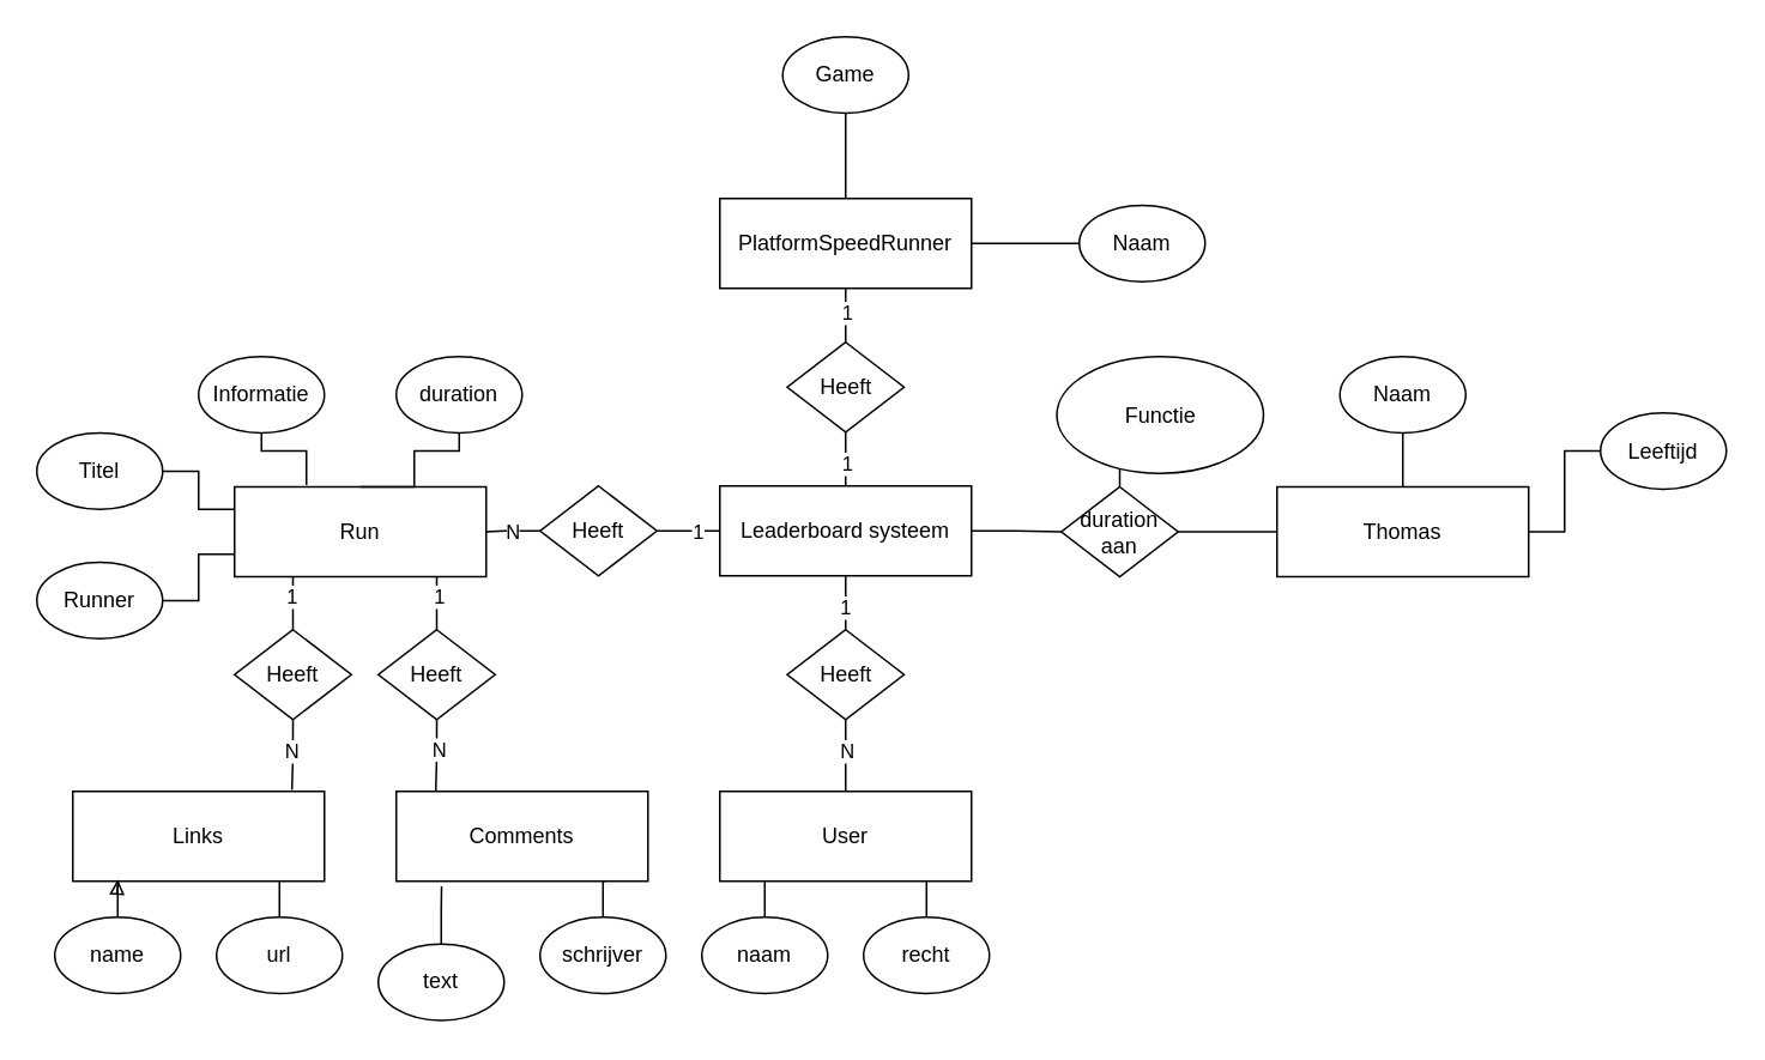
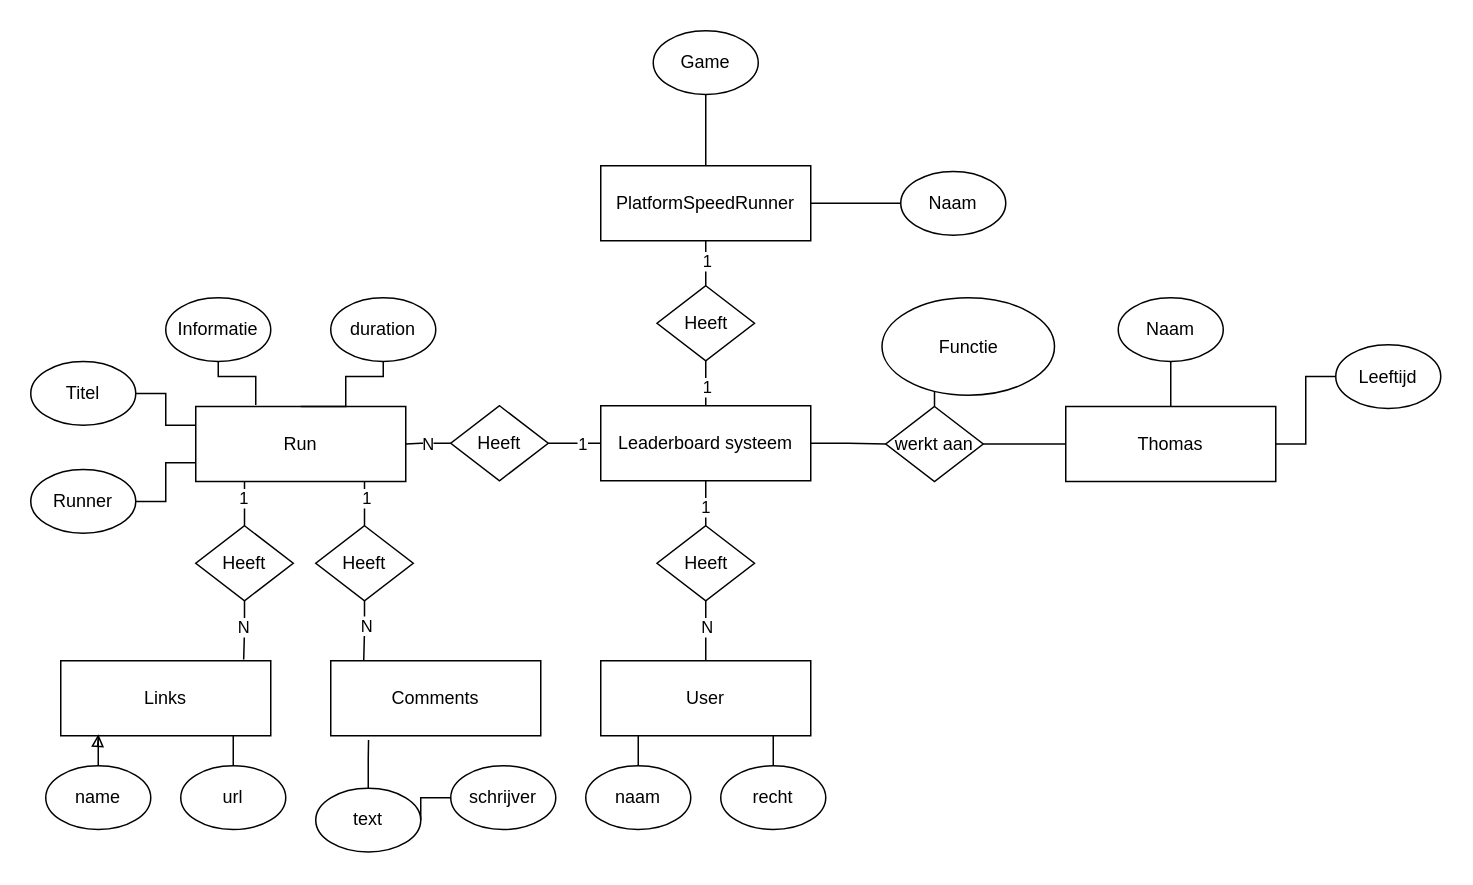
  <mxCell id="0" />
  <mxCell id="1" parent="0" />
  <mxCell id="2" style="edgeStyle=orthogonalEdgeStyle;rounded=0;orthogonalLoop=1;jettySize=auto;html=1;entryX=0;entryY=0.5;entryDx=0;entryDy=0;endArrow=none;endFill=0;" edge="1" parent="1" source="6" target="7"><mxGeometry relative="1" as="geometry" /></mxCell>
  <mxCell id="3" style="edgeStyle=orthogonalEdgeStyle;rounded=0;orthogonalLoop=1;jettySize=auto;html=1;entryX=0.5;entryY=1;entryDx=0;entryDy=0;endArrow=none;endFill=0;" edge="1" parent="1" source="6" target="11"><mxGeometry relative="1" as="geometry"><mxPoint x="470" y="65" as="targetPoint" /></mxGeometry></mxCell>
  <mxCell id="4" style="edgeStyle=orthogonalEdgeStyle;rounded=0;orthogonalLoop=1;jettySize=auto;html=1;entryX=0.5;entryY=0;entryDx=0;entryDy=0;endArrow=none;endFill=0;" edge="1" parent="1" source="6" target="10"><mxGeometry relative="1" as="geometry" /></mxCell>
  <mxCell id="5" value="1" style="edgeLabel;html=1;align=center;verticalAlign=middle;resizable=0;points=[];" vertex="1" connectable="0" parent="4"><mxGeometry x="-0.476" relative="1" as="geometry"><mxPoint as="offset" /></mxGeometry></mxCell>
  <mxCell id="6" value="PlatformSpeedRunner" style="rounded=0;whiteSpace=wrap;html=1;" vertex="1" parent="1"><mxGeometry x="400" y="110" width="140" height="50" as="geometry" /></mxCell>
  <mxCell id="7" value="Naam" style="ellipse;whiteSpace=wrap;html=1;" vertex="1" parent="1"><mxGeometry x="600" y="113.75" width="70" height="42.5" as="geometry" /></mxCell>
  <mxCell id="8" style="edgeStyle=orthogonalEdgeStyle;rounded=0;orthogonalLoop=1;jettySize=auto;html=1;entryX=0.5;entryY=0;entryDx=0;entryDy=0;endArrow=none;endFill=0;" edge="1" parent="1" source="10" target="17"><mxGeometry relative="1" as="geometry" /></mxCell>
  <mxCell id="9" value="1" style="edgeLabel;html=1;align=center;verticalAlign=middle;resizable=0;points=[];" vertex="1" connectable="0" parent="8"><mxGeometry x="-0.31" relative="1" as="geometry"><mxPoint as="offset" /></mxGeometry></mxCell>
  <mxCell id="10" value="Heeft" style="rhombus;whiteSpace=wrap;html=1;" vertex="1" parent="1"><mxGeometry x="437.5" y="190" width="65" height="50" as="geometry" /></mxCell>
  <mxCell id="11" value="Game" style="ellipse;whiteSpace=wrap;html=1;" vertex="1" parent="1"><mxGeometry x="435" y="20" width="70" height="42.5" as="geometry" /></mxCell>
  <mxCell id="12" style="edgeStyle=orthogonalEdgeStyle;rounded=0;orthogonalLoop=1;jettySize=auto;html=1;entryX=1;entryY=0.5;entryDx=0;entryDy=0;endArrow=none;endFill=0;" edge="1" parent="1" source="17" target="20"><mxGeometry relative="1" as="geometry" /></mxCell>
  <mxCell id="13" value="1" style="edgeLabel;html=1;align=center;verticalAlign=middle;resizable=0;points=[];" vertex="1" connectable="0" parent="12"><mxGeometry x="-0.432" relative="1" as="geometry"><mxPoint as="offset" /></mxGeometry></mxCell>
  <mxCell id="14" style="edgeStyle=orthogonalEdgeStyle;rounded=0;orthogonalLoop=1;jettySize=auto;html=1;entryX=0.5;entryY=0;entryDx=0;entryDy=0;endArrow=none;endFill=0;" edge="1" parent="1" source="17" target="52"><mxGeometry relative="1" as="geometry" /></mxCell>
  <mxCell id="15" value="1" style="edgeLabel;html=1;align=center;verticalAlign=middle;resizable=0;points=[];" vertex="1" connectable="0" parent="14"><mxGeometry x="-0.338" y="-1" relative="1" as="geometry"><mxPoint as="offset" /></mxGeometry></mxCell>
  <mxCell id="16" style="edgeStyle=orthogonalEdgeStyle;rounded=0;orthogonalLoop=1;jettySize=auto;html=1;entryX=0;entryY=0.5;entryDx=0;entryDy=0;endArrow=none;endFill=0;" edge="1" parent="1" source="17" target="60"><mxGeometry relative="1" as="geometry" /></mxCell>
  <mxCell id="17" value="Leaderboard systeem" style="rounded=0;whiteSpace=wrap;html=1;" vertex="1" parent="1"><mxGeometry x="400" y="270" width="140" height="50" as="geometry" /></mxCell>
  <mxCell id="18" style="edgeStyle=orthogonalEdgeStyle;rounded=0;orthogonalLoop=1;jettySize=auto;html=1;entryX=1;entryY=0.5;entryDx=0;entryDy=0;endArrow=none;endFill=0;" edge="1" parent="1" source="20" target="25"><mxGeometry relative="1" as="geometry" /></mxCell>
  <mxCell id="19" value="N" style="edgeLabel;html=1;align=center;verticalAlign=middle;resizable=0;points=[];" vertex="1" connectable="0" parent="18"><mxGeometry x="0.039" relative="1" as="geometry"><mxPoint as="offset" /></mxGeometry></mxCell>
  <mxCell id="20" value="Heeft" style="rhombus;whiteSpace=wrap;html=1;" vertex="1" parent="1"><mxGeometry x="300" y="270" width="65" height="50" as="geometry" /></mxCell>
  <mxCell id="21" style="edgeStyle=orthogonalEdgeStyle;rounded=0;orthogonalLoop=1;jettySize=auto;html=1;entryX=0.5;entryY=0;entryDx=0;entryDy=0;endArrow=none;endFill=0;" edge="1" parent="1" source="25" target="39"><mxGeometry relative="1" as="geometry"><Array as="points"><mxPoint x="243" y="341" /></Array></mxGeometry></mxCell>
  <mxCell id="22" value="1" style="edgeLabel;html=1;align=center;verticalAlign=middle;resizable=0;points=[];" vertex="1" connectable="0" parent="21"><mxGeometry x="-0.24" y="1" relative="1" as="geometry"><mxPoint as="offset" /></mxGeometry></mxCell>
  <mxCell id="23" style="edgeStyle=orthogonalEdgeStyle;rounded=0;orthogonalLoop=1;jettySize=auto;html=1;entryX=0.5;entryY=0;entryDx=0;entryDy=0;endArrow=none;endFill=0;" edge="1" parent="1" source="25" target="36"><mxGeometry relative="1" as="geometry"><Array as="points"><mxPoint x="163" y="341" /></Array></mxGeometry></mxCell>
  <mxCell id="24" value="1" style="edgeLabel;html=1;align=center;verticalAlign=middle;resizable=0;points=[];" vertex="1" connectable="0" parent="23"><mxGeometry x="-0.24" y="-1" relative="1" as="geometry"><mxPoint as="offset" /></mxGeometry></mxCell>
  <mxCell id="25" value="Run" style="rounded=0;whiteSpace=wrap;html=1;" vertex="1" parent="1"><mxGeometry x="130" y="270.5" width="140" height="50" as="geometry" /></mxCell>
  <mxCell id="26" style="edgeStyle=orthogonalEdgeStyle;rounded=0;orthogonalLoop=1;jettySize=auto;html=1;endArrow=none;endFill=0;" edge="1" parent="1" source="27"><mxGeometry relative="1" as="geometry"><mxPoint x="170" y="269.5" as="targetPoint" /><Array as="points"><mxPoint x="145" y="250.5" /><mxPoint x="170" y="250.5" /></Array></mxGeometry></mxCell>
  <mxCell id="27" value="Informatie" style="ellipse;whiteSpace=wrap;html=1;" vertex="1" parent="1"><mxGeometry x="110" y="198" width="70" height="42.5" as="geometry" /></mxCell>
  <mxCell id="28" style="edgeStyle=orthogonalEdgeStyle;orthogonalLoop=1;jettySize=auto;html=1;entryX=0;entryY=0.25;entryDx=0;entryDy=0;endArrow=none;endFill=0;exitX=1;exitY=0.5;exitDx=0;exitDy=0;rounded=0;" edge="1" parent="1" source="29" target="25"><mxGeometry relative="1" as="geometry"><Array as="points"><mxPoint x="110" y="261.5" /><mxPoint x="110" y="283.5" /></Array></mxGeometry></mxCell>
  <mxCell id="29" value="Titel" style="ellipse;whiteSpace=wrap;html=1;" vertex="1" parent="1"><mxGeometry x="20" y="240.5" width="70" height="42.5" as="geometry" /></mxCell>
  <mxCell id="30" style="edgeStyle=orthogonalEdgeStyle;rounded=0;orthogonalLoop=1;jettySize=auto;html=1;entryX=0;entryY=0.75;entryDx=0;entryDy=0;endArrow=none;endFill=0;" edge="1" parent="1" source="31" target="25"><mxGeometry relative="1" as="geometry" /></mxCell>
  <mxCell id="31" value="Runner" style="ellipse;whiteSpace=wrap;html=1;" vertex="1" parent="1"><mxGeometry x="20" y="312.5" width="70" height="42.5" as="geometry" /></mxCell>
  <mxCell id="32" style="edgeStyle=orthogonalEdgeStyle;rounded=0;orthogonalLoop=1;jettySize=auto;html=1;entryX=0.5;entryY=0;entryDx=0;entryDy=0;endArrow=none;endFill=0;exitX=0.5;exitY=1;exitDx=0;exitDy=0;" edge="1" parent="1" source="33" target="25"><mxGeometry relative="1" as="geometry"><Array as="points"><mxPoint x="255" y="250.5" /><mxPoint x="230" y="250.5" /><mxPoint x="230" y="270.5" /></Array></mxGeometry></mxCell>
  <mxCell id="33" value="duration" style="ellipse;whiteSpace=wrap;html=1;" vertex="1" parent="1"><mxGeometry x="220" y="198" width="70" height="42.5" as="geometry" /></mxCell>
  <mxCell id="34" style="edgeStyle=orthogonalEdgeStyle;rounded=0;orthogonalLoop=1;jettySize=auto;html=1;entryX=0.871;entryY=-0.017;entryDx=0;entryDy=0;entryPerimeter=0;endArrow=none;endFill=0;" edge="1" parent="1" source="36" target="40"><mxGeometry relative="1" as="geometry" /></mxCell>
  <mxCell id="35" value="N" style="edgeLabel;html=1;align=center;verticalAlign=middle;resizable=0;points=[];" vertex="1" connectable="0" parent="34"><mxGeometry x="-0.156" y="-1" relative="1" as="geometry"><mxPoint as="offset" /></mxGeometry></mxCell>
  <mxCell id="36" value="Heeft" style="rhombus;whiteSpace=wrap;html=1;" vertex="1" parent="1"><mxGeometry x="130" y="350" width="65" height="50" as="geometry" /></mxCell>
  <mxCell id="37" style="edgeStyle=orthogonalEdgeStyle;rounded=0;orthogonalLoop=1;jettySize=auto;html=1;entryX=0.157;entryY=-0.003;entryDx=0;entryDy=0;entryPerimeter=0;endArrow=none;endFill=0;" edge="1" parent="1" source="39" target="41"><mxGeometry relative="1" as="geometry" /></mxCell>
  <mxCell id="38" value="N" style="edgeLabel;html=1;align=center;verticalAlign=middle;resizable=0;points=[];" vertex="1" connectable="0" parent="37"><mxGeometry x="-0.224" y="1" relative="1" as="geometry"><mxPoint as="offset" /></mxGeometry></mxCell>
  <mxCell id="39" value="Heeft" style="rhombus;whiteSpace=wrap;html=1;" vertex="1" parent="1"><mxGeometry x="210" y="350" width="65" height="50" as="geometry" /></mxCell>
  <mxCell id="40" value="Links" style="rounded=0;whiteSpace=wrap;html=1;" vertex="1" parent="1"><mxGeometry x="40" y="440" width="140" height="50" as="geometry" /></mxCell>
  <mxCell id="41" value="Comments" style="rounded=0;whiteSpace=wrap;html=1;" vertex="1" parent="1"><mxGeometry x="220" y="440" width="140" height="50" as="geometry" /></mxCell>
  <mxCell id="42" style="edgeStyle=orthogonalEdgeStyle;rounded=0;orthogonalLoop=1;jettySize=auto;html=1;entryX=0.179;entryY=0.979;entryDx=0;entryDy=0;entryPerimeter=0;endArrow=block;endFill=0;" edge="1" parent="1" source="43" target="40"><mxGeometry relative="1" as="geometry" /></mxCell>
  <mxCell id="43" value="name" style="ellipse;whiteSpace=wrap;html=1;" vertex="1" parent="1"><mxGeometry x="30" y="510" width="70" height="42.5" as="geometry" /></mxCell>
  <mxCell id="44" style="edgeStyle=orthogonalEdgeStyle;rounded=0;orthogonalLoop=1;jettySize=auto;html=1;endArrow=none;endFill=0;" edge="1" parent="1" source="45"><mxGeometry relative="1" as="geometry"><mxPoint x="155" y="491" as="targetPoint" /></mxGeometry></mxCell>
  <mxCell id="45" value="url" style="ellipse;whiteSpace=wrap;html=1;" vertex="1" parent="1"><mxGeometry x="120" y="510" width="70" height="42.5" as="geometry" /></mxCell>
- <mxCell id="46" style="edgeStyle=orthogonalEdgeStyle;rounded=0;orthogonalLoop=1;jettySize=auto;html=1;entryX=0.829;entryY=0.984;entryDx=0;entryDy=0;entryPerimeter=0;endArrow=none;endFill=0;" edge="1" parent="1" source="47" target="41"><mxGeometry relative="1" as="geometry" /></mxCell>
+ <mxCell id="46" style="edgeStyle=orthogonalEdgeStyle;rounded=0;orthogonalLoop=1;jettySize=auto;html=1;endArrow=none;endFill=0;" edge="1" parent="1" source="47" target="49"><mxGeometry relative="1" as="geometry" /></mxCell>
  <mxCell id="47" value="schrijver" style="ellipse;whiteSpace=wrap;html=1;" vertex="1" parent="1"><mxGeometry x="300" y="510" width="70" height="42.5" as="geometry" /></mxCell>
  <mxCell id="48" style="edgeStyle=orthogonalEdgeStyle;rounded=0;orthogonalLoop=1;jettySize=auto;html=1;entryX=0.18;entryY=1.056;entryDx=0;entryDy=0;entryPerimeter=0;endArrow=none;endFill=0;" edge="1" parent="1" source="49" target="41"><mxGeometry relative="1" as="geometry" /></mxCell>
  <mxCell id="49" value="text" style="ellipse;whiteSpace=wrap;html=1;" vertex="1" parent="1"><mxGeometry x="210" y="525" width="70" height="42.5" as="geometry" /></mxCell>
  <mxCell id="50" style="edgeStyle=orthogonalEdgeStyle;rounded=0;orthogonalLoop=1;jettySize=auto;html=1;entryX=0.5;entryY=0;entryDx=0;entryDy=0;endArrow=none;endFill=0;" edge="1" parent="1" source="52" target="55"><mxGeometry relative="1" as="geometry" /></mxCell>
  <mxCell id="51" value="N" style="edgeLabel;html=1;align=center;verticalAlign=middle;resizable=0;points=[];" vertex="1" connectable="0" parent="50"><mxGeometry x="-0.165" relative="1" as="geometry"><mxPoint as="offset" /></mxGeometry></mxCell>
  <mxCell id="52" value="Heeft" style="rhombus;whiteSpace=wrap;html=1;" vertex="1" parent="1"><mxGeometry x="437.5" y="350" width="65" height="50" as="geometry" /></mxCell>
  <mxCell id="53" style="edgeStyle=orthogonalEdgeStyle;rounded=0;orthogonalLoop=1;jettySize=auto;html=1;entryX=0.5;entryY=0;entryDx=0;entryDy=0;endArrow=none;endFill=0;" edge="1" parent="1" source="55" target="56"><mxGeometry relative="1" as="geometry"><Array as="points"><mxPoint x="425" y="500" /><mxPoint x="425" y="500" /></Array></mxGeometry></mxCell>
  <mxCell id="54" style="edgeStyle=orthogonalEdgeStyle;rounded=0;orthogonalLoop=1;jettySize=auto;html=1;entryX=0.5;entryY=0;entryDx=0;entryDy=0;endArrow=none;endFill=0;" edge="1" parent="1" source="55" target="57"><mxGeometry relative="1" as="geometry"><Array as="points"><mxPoint x="515" y="500" /><mxPoint x="515" y="500" /></Array></mxGeometry></mxCell>
  <mxCell id="55" value="User" style="rounded=0;whiteSpace=wrap;html=1;" vertex="1" parent="1"><mxGeometry x="400" y="440" width="140" height="50" as="geometry" /></mxCell>
  <mxCell id="56" value="naam" style="ellipse;whiteSpace=wrap;html=1;" vertex="1" parent="1"><mxGeometry y="510" width="70" height="42.5" as="geometry" x="390" /></mxCell>
  <mxCell id="57" value="recht" style="ellipse;whiteSpace=wrap;html=1;" vertex="1" parent="1"><mxGeometry x="480" y="510" width="70" height="42.5" as="geometry" /></mxCell>
  <mxCell id="58" style="edgeStyle=orthogonalEdgeStyle;rounded=0;orthogonalLoop=1;jettySize=auto;html=1;entryX=0.5;entryY=1;entryDx=0;entryDy=0;endArrow=none;endFill=0;" edge="1" parent="1" source="60" target="61"><mxGeometry relative="1" as="geometry" /></mxCell>
  <mxCell id="59" style="edgeStyle=orthogonalEdgeStyle;rounded=0;orthogonalLoop=1;jettySize=auto;html=1;entryX=0;entryY=0.5;entryDx=0;entryDy=0;endArrow=none;endFill=0;" edge="1" parent="1" source="60" target="64"><mxGeometry relative="1" as="geometry" /></mxCell>
- <mxCell id="60" value="duration aan" style="rhombus;whiteSpace=wrap;html=1;" vertex="1" parent="1"><mxGeometry x="590" y="270.5" width="65" height="50" as="geometry" /></mxCell>
+ <mxCell id="60" value="werkt aan" style="rhombus;whiteSpace=wrap;html=1;" vertex="1" parent="1"><mxGeometry x="590" y="270.5" width="65" height="50" as="geometry" /></mxCell>
  <mxCell id="61" value="Functie" style="ellipse;whiteSpace=wrap;html=1;" vertex="1" parent="1"><mxGeometry x="587.5" y="198" width="115" height="65" as="geometry" /></mxCell>
  <mxCell id="62" style="edgeStyle=orthogonalEdgeStyle;rounded=0;orthogonalLoop=1;jettySize=auto;html=1;entryX=0.5;entryY=1;entryDx=0;entryDy=0;endArrow=none;endFill=0;" edge="1" parent="1" source="64" target="65"><mxGeometry relative="1" as="geometry" /></mxCell>
  <mxCell id="63" style="edgeStyle=orthogonalEdgeStyle;rounded=0;orthogonalLoop=1;jettySize=auto;html=1;entryX=0;entryY=0.5;entryDx=0;entryDy=0;endArrow=none;endFill=0;" edge="1" parent="1" source="64" target="66"><mxGeometry relative="1" as="geometry" /></mxCell>
  <mxCell id="64" value="Thomas" style="rounded=0;whiteSpace=wrap;html=1;" vertex="1" parent="1"><mxGeometry x="710" y="270.5" width="140" height="50" as="geometry" /></mxCell>
  <mxCell id="65" value="Naam" style="ellipse;whiteSpace=wrap;html=1;" vertex="1" parent="1"><mxGeometry x="745" y="198" width="70" height="42.5" as="geometry" /></mxCell>
  <mxCell id="66" value="Leeftijd" style="ellipse;whiteSpace=wrap;html=1;" vertex="1" parent="1"><mxGeometry x="890" y="229.25" width="70" height="42.5" as="geometry" /></mxCell>
